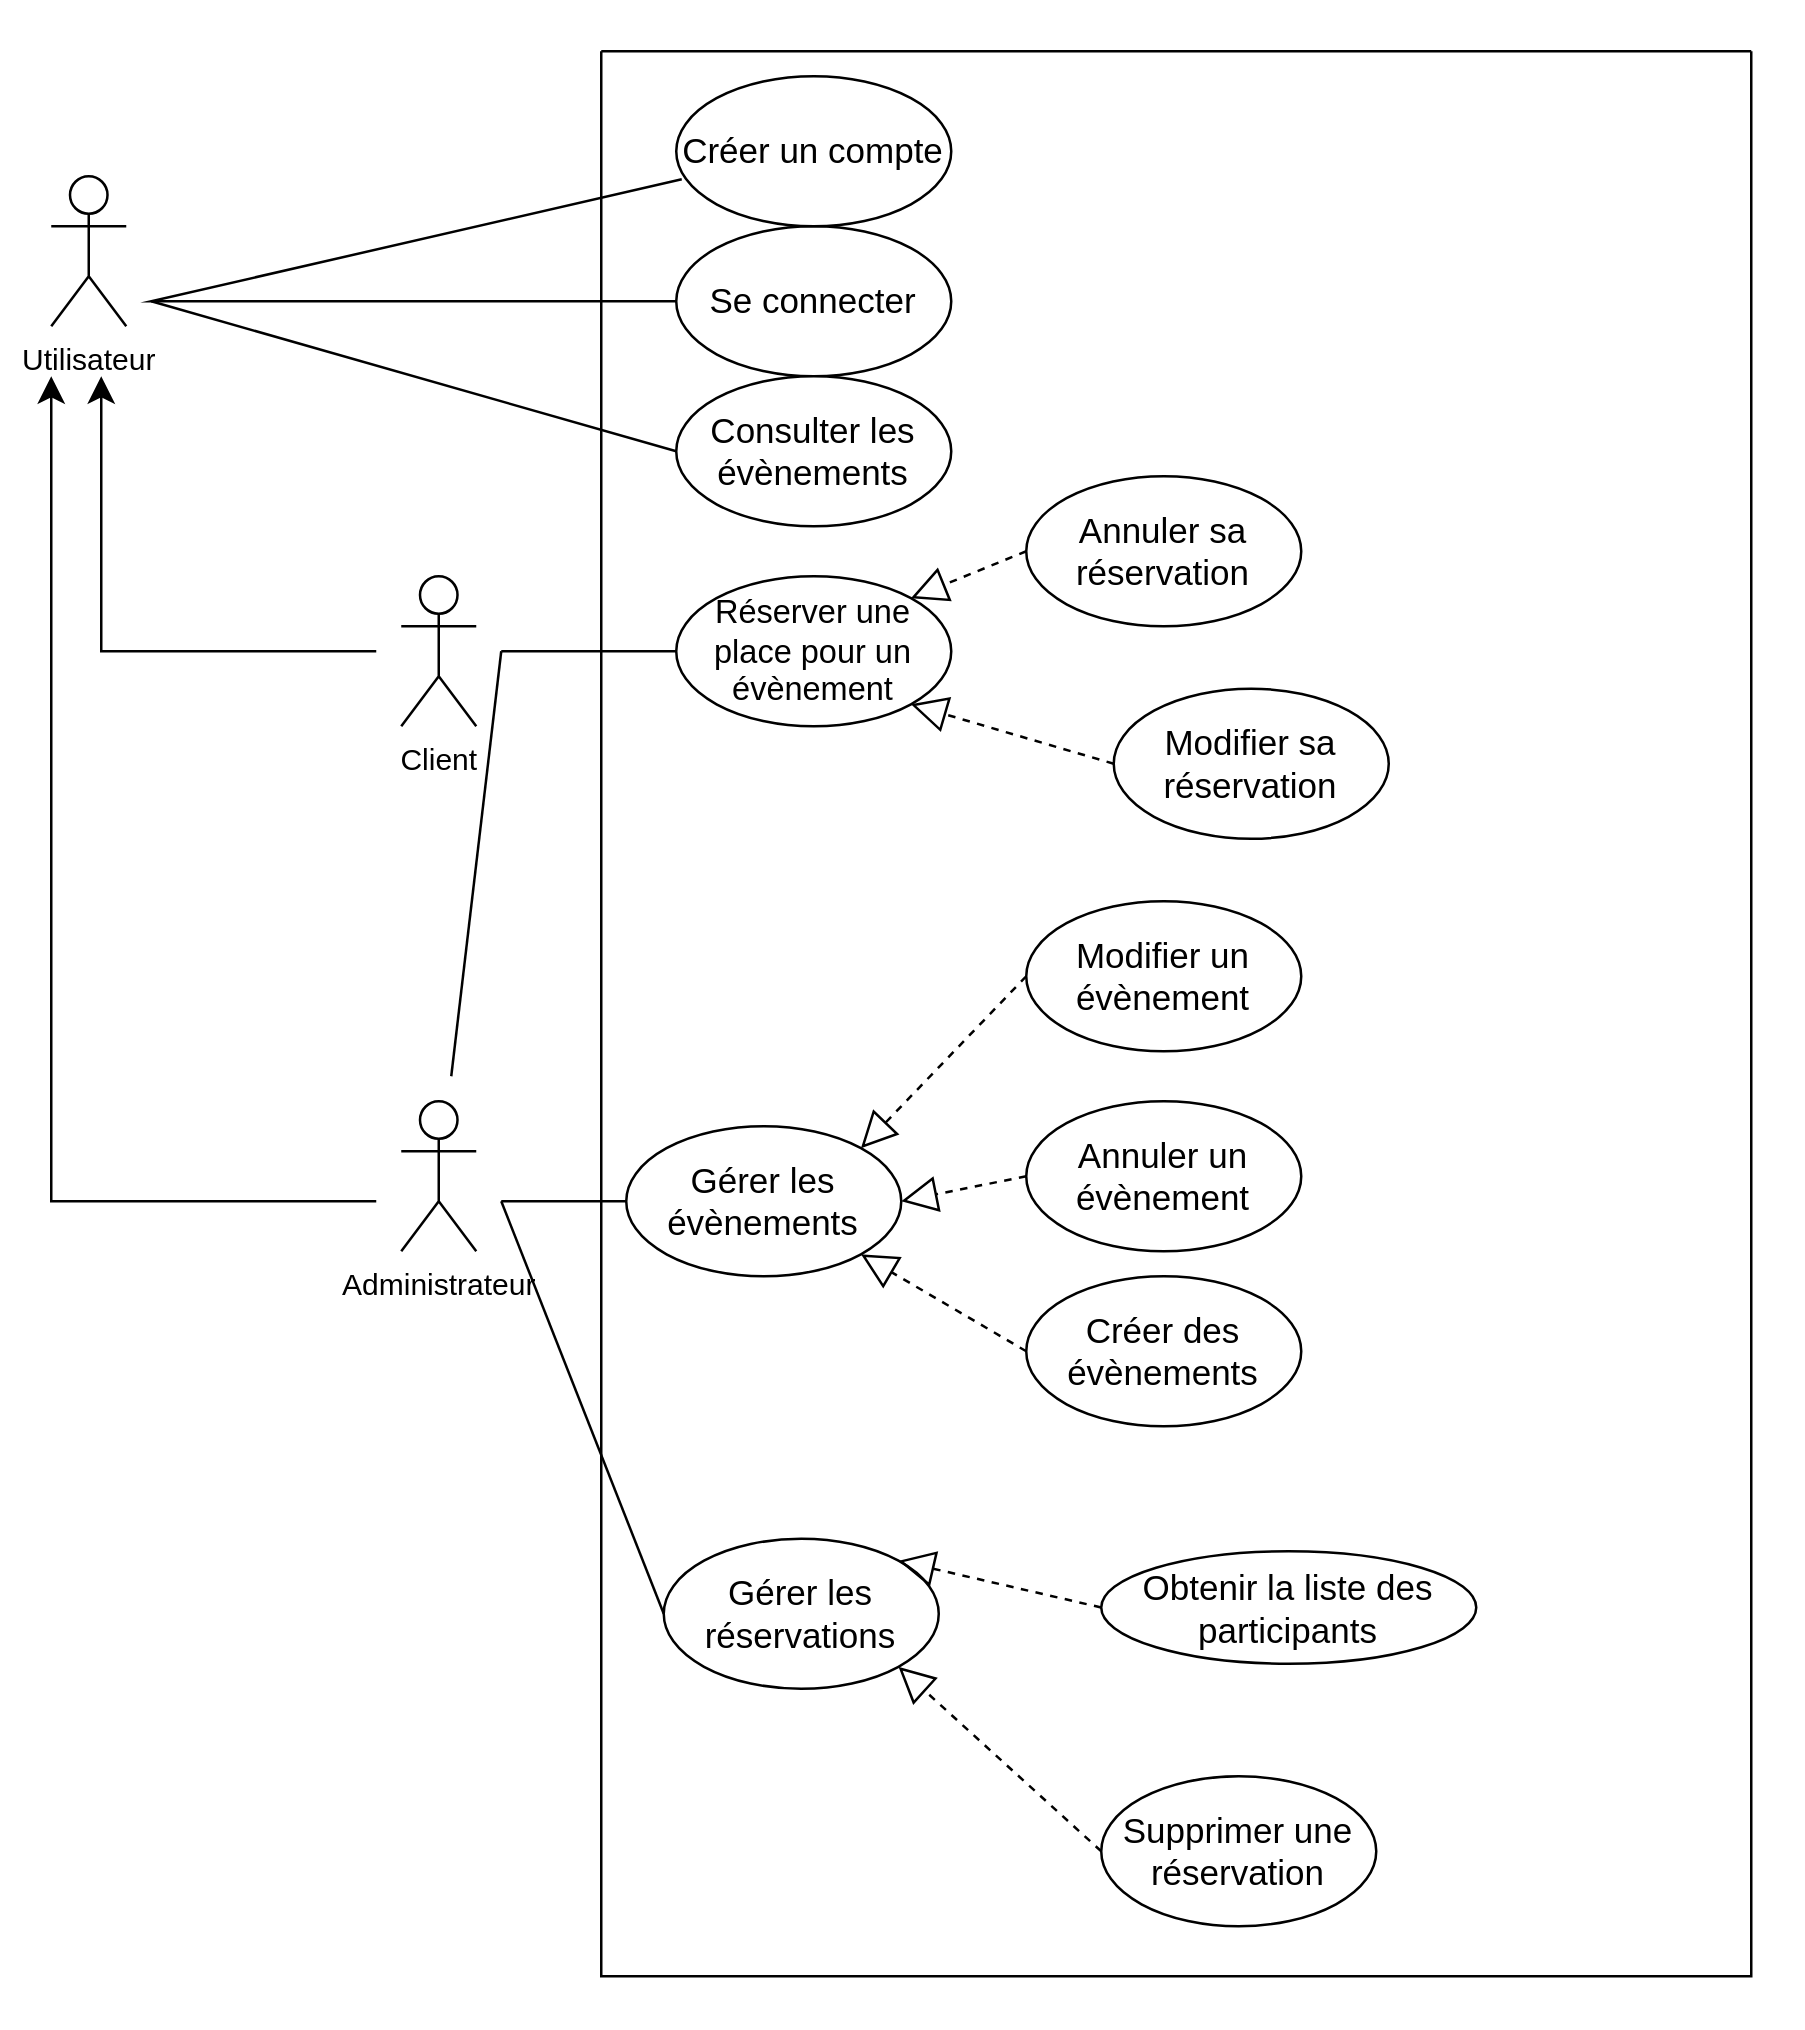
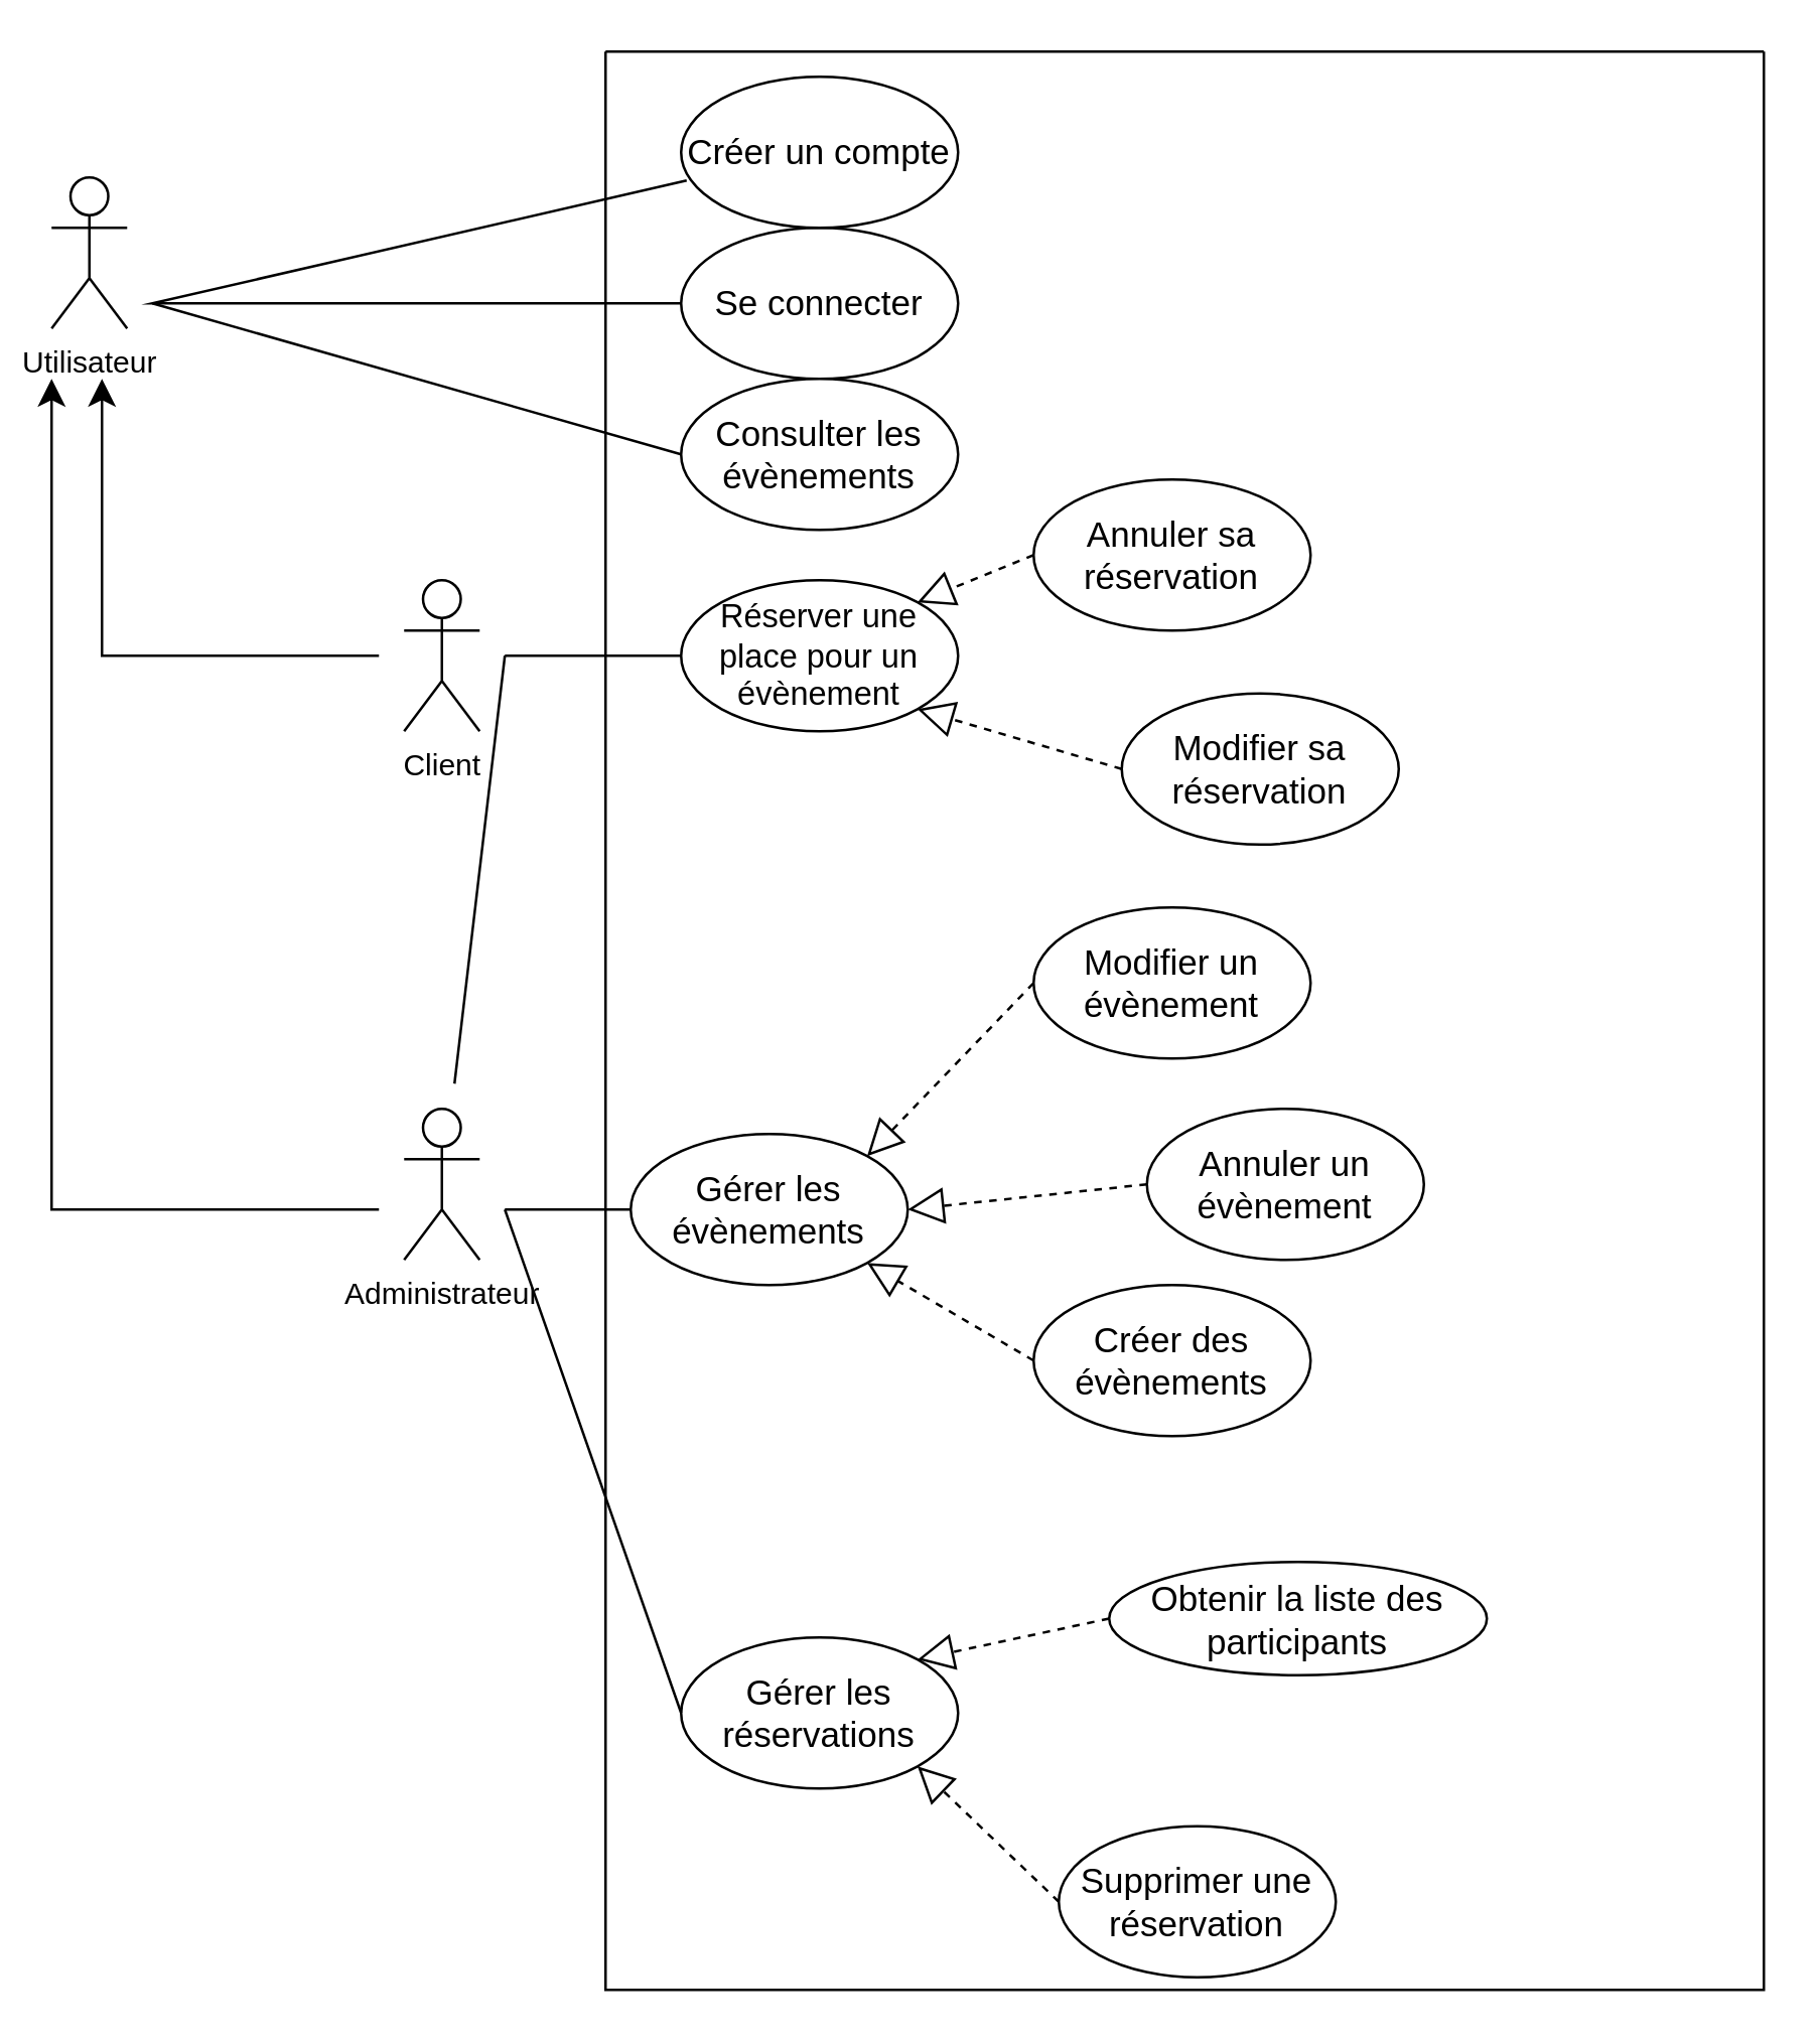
  <mxCell id="0" />
  <mxCell id="1" parent="0" />
  <mxCell id="2" value="Utilisateur" style="shape=umlActor;verticalLabelPosition=bottom;verticalAlign=top;html=1;" vertex="1" parent="1"><mxGeometry x="20" y="70" width="30" height="60" as="geometry" /></mxCell>
  <mxCell id="3" value="Client" style="shape=umlActor;verticalLabelPosition=bottom;verticalAlign=top;html=1;" vertex="1" parent="1"><mxGeometry x="160" y="230" width="30" height="60" as="geometry" /></mxCell>
  <mxCell id="4" value="" style="swimlane;startSize=0;" vertex="1" parent="1"><mxGeometry x="240" y="20" width="460" height="770" as="geometry" /></mxCell>
  <mxCell id="5" value="&lt;font style=&quot;font-size: 14px;&quot;&gt;Se connecter&lt;/font&gt;" style="ellipse;whiteSpace=wrap;html=1;" vertex="1" parent="4"><mxGeometry x="30" y="70" width="110" height="60" as="geometry" /></mxCell>
  <mxCell id="6" value="&lt;span style=&quot;font-size: 14px;&quot;&gt;Créer des évènements&lt;/span&gt;" style="ellipse;whiteSpace=wrap;html=1;" vertex="1" parent="4"><mxGeometry x="170" y="490" width="110" height="60" as="geometry" /></mxCell>
  <mxCell id="7" value="&lt;font style=&quot;font-size: 14px;&quot;&gt;Consulter les évènements&lt;/font&gt;" style="ellipse;whiteSpace=wrap;html=1;" vertex="1" parent="4"><mxGeometry x="30" y="130" width="110" height="60" as="geometry" /></mxCell>
  <mxCell id="8" value="&lt;span style=&quot;font-size: 14px;&quot;&gt;Créer un compte&lt;/span&gt;" style="ellipse;whiteSpace=wrap;html=1;" vertex="1" parent="4"><mxGeometry x="30" y="10" width="110" height="60" as="geometry" /></mxCell>
  <mxCell id="9" value="&lt;span style=&quot;font-size: 14px;&quot;&gt;Modifier un évènement&lt;/span&gt;" style="ellipse;whiteSpace=wrap;html=1;" vertex="1" parent="4"><mxGeometry x="170" y="340" width="110" height="60" as="geometry" /></mxCell>
- <mxCell id="10" value="&lt;span style=&quot;font-size: 14px;&quot;&gt;Annuler un évènement&lt;/span&gt;" style="ellipse;whiteSpace=wrap;html=1;" vertex="1" parent="4"><mxGeometry x="170" y="420" width="110" height="60" as="geometry" /></mxCell>
- <mxCell id="11" value="&lt;span style=&quot;font-size: 14px;&quot;&gt;Gérer les réservations&lt;/span&gt;" style="ellipse;whiteSpace=wrap;html=1;" vertex="1" parent="4"><mxGeometry x="25" y="595" width="110" height="60" as="geometry" /></mxCell>
+ <mxCell id="10" value="&lt;span style=&quot;font-size: 14px;&quot;&gt;Annuler un évènement&lt;/span&gt;" style="ellipse;whiteSpace=wrap;html=1;" vertex="1" parent="4"><mxGeometry x="215" y="420" width="110" height="60" as="geometry" /></mxCell>
+ <mxCell id="11" value="&lt;span style=&quot;font-size: 14px;&quot;&gt;Gérer les réservations&lt;/span&gt;" style="ellipse;whiteSpace=wrap;html=1;" vertex="1" parent="4"><mxGeometry x="30" y="630" width="110" height="60" as="geometry" /></mxCell>
  <mxCell id="12" style="edgeStyle=orthogonalEdgeStyle;rounded=0;orthogonalLoop=1;jettySize=auto;html=1;exitX=0.5;exitY=1;exitDx=0;exitDy=0;" edge="1" parent="4"><mxGeometry relative="1" as="geometry"><mxPoint x="225" y="580" as="sourcePoint" /><mxPoint x="225" y="580" as="targetPoint" /></mxGeometry></mxCell>
  <mxCell id="13" value="&lt;font style=&quot;font-size: 13px;&quot;&gt;Réserver une place pour un évènement&lt;/font&gt;" style="ellipse;whiteSpace=wrap;html=1;" vertex="1" parent="4"><mxGeometry x="30" y="210" width="110" height="60" as="geometry" /></mxCell>
  <mxCell id="14" value="&lt;span style=&quot;font-size: 14px;&quot;&gt;Modifier sa réservation&lt;/span&gt;" style="ellipse;whiteSpace=wrap;html=1;" vertex="1" parent="4"><mxGeometry x="205" y="255" width="110" height="60" as="geometry" /></mxCell>
  <mxCell id="15" value="&lt;span style=&quot;font-size: 14px;&quot;&gt;Annuler sa réservation&lt;/span&gt;" style="ellipse;whiteSpace=wrap;html=1;" vertex="1" parent="4"><mxGeometry x="170" y="170" width="110" height="60" as="geometry" /></mxCell>
  <mxCell id="16" value="" style="endArrow=none;html=1;rounded=0;entryX=0.02;entryY=0.687;entryDx=0;entryDy=0;entryPerimeter=0;exitX=0;exitY=0.5;exitDx=0;exitDy=0;" edge="1" parent="4" source="5" target="8"><mxGeometry width="50" height="50" relative="1" as="geometry"><mxPoint x="80" y="240" as="sourcePoint" /><mxPoint x="130" y="190" as="targetPoint" /><Array as="points"><mxPoint x="-180" y="100" /></Array></mxGeometry></mxCell>
  <mxCell id="17" value="" style="endArrow=none;html=1;rounded=0;entryX=0;entryY=0.5;entryDx=0;entryDy=0;" edge="1" parent="4" target="13"><mxGeometry width="50" height="50" relative="1" as="geometry"><mxPoint x="-40" y="240" as="sourcePoint" /><mxPoint x="30" y="280" as="targetPoint" /><Array as="points" /></mxGeometry></mxCell>
  <mxCell id="18" value="" style="endArrow=block;dashed=1;endFill=0;endSize=12;html=1;rounded=0;exitX=0;exitY=0.5;exitDx=0;exitDy=0;entryX=1;entryY=0;entryDx=0;entryDy=0;" edge="1" parent="4" source="15" target="13"><mxGeometry width="160" relative="1" as="geometry"><mxPoint x="-10" y="420" as="sourcePoint" /><mxPoint x="150" y="420" as="targetPoint" /></mxGeometry></mxCell>
  <mxCell id="19" value="" style="endArrow=block;dashed=1;endFill=0;endSize=12;html=1;rounded=0;entryX=1;entryY=1;entryDx=0;entryDy=0;exitX=0;exitY=0.5;exitDx=0;exitDy=0;" edge="1" parent="4" source="14" target="13"><mxGeometry width="160" relative="1" as="geometry"><mxPoint x="-10" y="420" as="sourcePoint" /><mxPoint x="150" y="420" as="targetPoint" /></mxGeometry></mxCell>
  <mxCell id="20" value="&lt;span style=&quot;font-size: 14px;&quot;&gt;Gérer les évènements&lt;/span&gt;" style="ellipse;whiteSpace=wrap;html=1;" vertex="1" parent="4"><mxGeometry x="10" y="430" width="110" height="60" as="geometry" /></mxCell>
  <mxCell id="21" value="" style="endArrow=block;dashed=1;endFill=0;endSize=12;html=1;rounded=0;exitX=0;exitY=0.5;exitDx=0;exitDy=0;entryX=1;entryY=0;entryDx=0;entryDy=0;" edge="1" parent="4" source="9" target="20"><mxGeometry width="160" relative="1" as="geometry"><mxPoint x="-20" y="430" as="sourcePoint" /><mxPoint x="140" y="430" as="targetPoint" /></mxGeometry></mxCell>
  <mxCell id="22" value="" style="endArrow=block;dashed=1;endFill=0;endSize=12;html=1;rounded=0;exitX=0;exitY=0.5;exitDx=0;exitDy=0;entryX=1;entryY=0.5;entryDx=0;entryDy=0;" edge="1" parent="4" source="10" target="20"><mxGeometry width="160" relative="1" as="geometry"><mxPoint x="-20" y="430" as="sourcePoint" /><mxPoint x="140" y="430" as="targetPoint" /></mxGeometry></mxCell>
  <mxCell id="23" value="" style="endArrow=block;dashed=1;endFill=0;endSize=12;html=1;rounded=0;exitX=0;exitY=0.5;exitDx=0;exitDy=0;entryX=1;entryY=1;entryDx=0;entryDy=0;" edge="1" parent="4" source="6" target="20"><mxGeometry width="160" relative="1" as="geometry"><mxPoint x="-20" y="430" as="sourcePoint" /><mxPoint x="140" y="430" as="targetPoint" /><Array as="points" /></mxGeometry></mxCell>
  <mxCell id="24" value="&lt;span style=&quot;font-size: 14px;&quot;&gt;Obtenir la liste des participants&lt;/span&gt;" style="ellipse;whiteSpace=wrap;html=1;" vertex="1" parent="4"><mxGeometry x="200" y="600" width="150" height="45" as="geometry" /></mxCell>
- <mxCell id="25" value="&lt;span style=&quot;font-size: 14px;&quot;&gt;Supprimer une réservation&lt;/span&gt;" style="ellipse;whiteSpace=wrap;html=1;" vertex="1" parent="4"><mxGeometry x="200" y="690" width="110" height="60" as="geometry" /></mxCell>
+ <mxCell id="25" value="&lt;span style=&quot;font-size: 14px;&quot;&gt;Supprimer une réservation&lt;/span&gt;" style="ellipse;whiteSpace=wrap;html=1;" vertex="1" parent="4"><mxGeometry x="180" y="705" width="110" height="60" as="geometry" /></mxCell>
  <mxCell id="26" value="" style="endArrow=block;dashed=1;endFill=0;endSize=12;html=1;rounded=0;entryX=1;entryY=0;entryDx=0;entryDy=0;exitX=0;exitY=0.5;exitDx=0;exitDy=0;" edge="1" parent="4" source="24" target="11"><mxGeometry width="160" relative="1" as="geometry"><mxPoint x="-10" y="730" as="sourcePoint" /><mxPoint x="150" y="730" as="targetPoint" /></mxGeometry></mxCell>
  <mxCell id="27" value="" style="endArrow=block;dashed=1;endFill=0;endSize=12;html=1;rounded=0;exitX=0;exitY=0.5;exitDx=0;exitDy=0;entryX=1;entryY=1;entryDx=0;entryDy=0;" edge="1" parent="4" source="25" target="11"><mxGeometry width="160" relative="1" as="geometry"><mxPoint x="-10" y="730" as="sourcePoint" /><mxPoint x="150" y="730" as="targetPoint" /></mxGeometry></mxCell>
  <mxCell id="28" value="Administrateur" style="shape=umlActor;verticalLabelPosition=bottom;verticalAlign=top;html=1;" vertex="1" parent="1"><mxGeometry x="160" y="440" width="30" height="60" as="geometry" /></mxCell>
  <mxCell id="29" value="" style="edgeStyle=segmentEdgeStyle;endArrow=classic;html=1;curved=0;rounded=0;endSize=8;startSize=8;" edge="1" parent="1"><mxGeometry width="50" height="50" relative="1" as="geometry"><mxPoint x="150" y="480" as="sourcePoint" /><mxPoint x="20" y="150" as="targetPoint" /><Array as="points"><mxPoint x="150" y="480" /><mxPoint x="20" y="480" /></Array></mxGeometry></mxCell>
  <mxCell id="30" value="" style="endArrow=none;html=1;rounded=0;entryX=0;entryY=0.5;entryDx=0;entryDy=0;" edge="1" parent="1" target="7"><mxGeometry width="50" height="50" relative="1" as="geometry"><mxPoint x="60" y="120" as="sourcePoint" /><mxPoint x="330" y="280" as="targetPoint" /></mxGeometry></mxCell>
  <mxCell id="31" value="" style="edgeStyle=segmentEdgeStyle;endArrow=classic;html=1;curved=0;rounded=0;endSize=8;startSize=8;" edge="1" parent="1"><mxGeometry width="50" height="50" relative="1" as="geometry"><mxPoint x="150" y="260" as="sourcePoint" /><mxPoint x="40" y="150" as="targetPoint" /><Array as="points"><mxPoint x="70" y="260" /><mxPoint x="40" y="260" /></Array></mxGeometry></mxCell>
  <mxCell id="32" value="" style="endArrow=none;html=1;rounded=0;entryX=0;entryY=0.5;entryDx=0;entryDy=0;" edge="1" parent="1" target="20"><mxGeometry width="50" height="50" relative="1" as="geometry"><mxPoint x="200" y="480" as="sourcePoint" /><mxPoint x="250" y="440" as="targetPoint" /></mxGeometry></mxCell>
  <mxCell id="33" value="" style="endArrow=none;html=1;rounded=0;entryX=0;entryY=0.5;entryDx=0;entryDy=0;" edge="1" parent="1" target="11"><mxGeometry width="50" height="50" relative="1" as="geometry"><mxPoint x="200" y="480" as="sourcePoint" /><mxPoint x="290" y="580" as="targetPoint" /></mxGeometry></mxCell>
  <mxCell id="34" value="" style="endArrow=none;html=1;rounded=0;" edge="1" parent="1"><mxGeometry width="50" height="50" relative="1" as="geometry"><mxPoint x="180" y="430" as="sourcePoint" /><mxPoint x="200" y="260" as="targetPoint" /></mxGeometry></mxCell>
